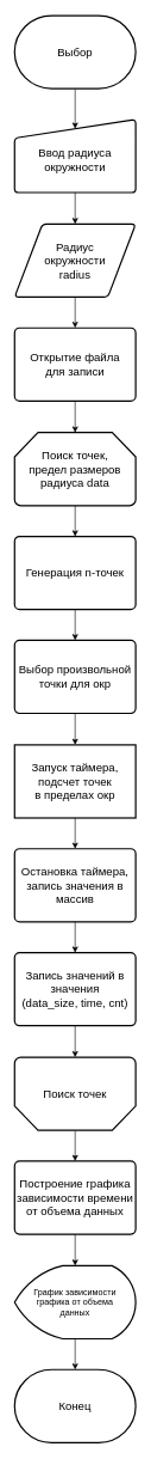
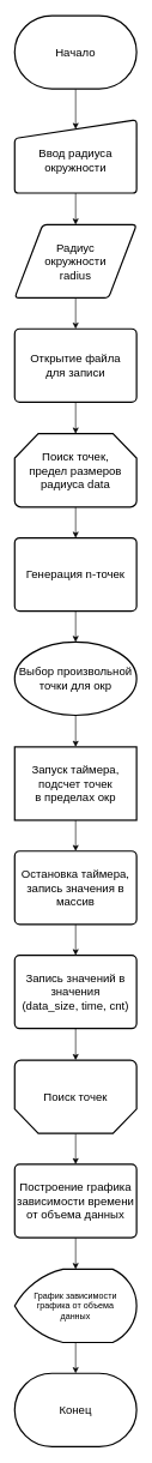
  <mxCell id="0" />
  <mxCell id="1" parent="0" />
  <mxCell id="2" value="" style="edgeStyle=none;html=1;fontSize=12;entryX=0.5;entryY=0.127;entryDx=0;entryDy=0;entryPerimeter=0;" edge="1" parent="1" source="3" target="5"><mxGeometry relative="1" as="geometry" /></mxCell>
- <mxCell id="3" value="Выбор" style="strokeWidth=2;html=1;shape=mxgraph.flowchart.terminator;whiteSpace=wrap;fontSize=16;" vertex="1" parent="1"><mxGeometry x="20" width="170" height="102" as="geometry" y="20" /></mxCell>
+ <mxCell id="3" value="Начало" style="strokeWidth=2;html=1;shape=mxgraph.flowchart.terminator;whiteSpace=wrap;fontSize=16;" vertex="1" parent="1"><mxGeometry x="20" width="170" height="102" as="geometry" y="20" /></mxCell>
  <mxCell id="4" value="" style="edgeStyle=none;html=1;fontSize=12;" edge="1" parent="1" source="5" target="7"><mxGeometry relative="1" as="geometry" /></mxCell>
  <mxCell id="5" value="Ввод радиуса окружности" style="html=1;strokeWidth=2;shape=manualInput;whiteSpace=wrap;rounded=1;size=26;arcSize=11;fontSize=16;spacing=0;spacingTop=10;" vertex="1" parent="1"><mxGeometry x="20" y="165" width="170" height="102" as="geometry" /></mxCell>
  <mxCell id="6" value="" style="edgeStyle=none;html=1;fontSize=12;" edge="1" parent="1" source="7" target="9"><mxGeometry relative="1" as="geometry" /></mxCell>
  <mxCell id="7" value="Радиус&lt;br&gt;окружности&lt;br&gt;radius" style="shape=parallelogram;html=1;strokeWidth=2;perimeter=parallelogramPerimeter;whiteSpace=wrap;rounded=1;arcSize=12;size=0.23;fontSize=16;" vertex="1" parent="1"><mxGeometry x="20" y="311" width="170" height="102" as="geometry" /></mxCell>
  <mxCell id="8" value="" style="edgeStyle=none;html=1;fontSize=12;" edge="1" parent="1" source="9" target="11"><mxGeometry relative="1" as="geometry" /></mxCell>
  <mxCell id="9" value="Открытие файла&lt;br&gt;для записи" style="rounded=1;whiteSpace=wrap;html=1;absoluteArcSize=1;arcSize=14;strokeWidth=2;fontSize=16;" vertex="1" parent="1"><mxGeometry x="20" y="456" width="170" height="102" as="geometry" /></mxCell>
  <mxCell id="10" value="" style="edgeStyle=none;html=1;fontSize=12;" edge="1" parent="1" source="11" target="13"><mxGeometry relative="1" as="geometry" /></mxCell>
  <mxCell id="11" value="Поиск точек,&lt;br&gt;предел размеров&lt;br&gt;радиуса data" style="strokeWidth=2;html=1;shape=mxgraph.flowchart.loop_limit;whiteSpace=wrap;fontSize=16;" vertex="1" parent="1"><mxGeometry x="20" y="602" width="170" height="102" as="geometry" /></mxCell>
  <mxCell id="12" value="" style="edgeStyle=none;html=1;fontSize=12;" edge="1" parent="1" source="13" target="15"><mxGeometry relative="1" as="geometry" /></mxCell>
  <mxCell id="13" value="Генерация n-точек" style="rounded=1;whiteSpace=wrap;html=1;absoluteArcSize=1;arcSize=14;strokeWidth=2;fontSize=16;" vertex="1" parent="1"><mxGeometry x="20" y="747" width="170" height="102" as="geometry" /></mxCell>
  <mxCell id="14" value="" style="edgeStyle=none;html=1;fontSize=12;" edge="1" parent="1" source="15" target="17"><mxGeometry relative="1" as="geometry" /></mxCell>
- <mxCell id="15" value="Выбор произвольной&lt;br&gt;точки для окр" style="rounded=1;whiteSpace=wrap;html=1;absoluteArcSize=1;arcSize=14;strokeWidth=2;fontSize=16;" vertex="1" parent="1"><mxGeometry x="20" y="892" width="170" height="102" as="geometry" /></mxCell>
+ <mxCell id="15" value="Выбор произвольной&lt;br&gt;точки для окр" style="ellipse;whiteSpace=wrap;html=1;absoluteArcSize=1;arcSize=14;strokeWidth=2;fontSize=16;" vertex="1" parent="1"><mxGeometry x="20" y="892" width="170" height="102" as="geometry" /></mxCell>
  <mxCell id="16" value="" style="edgeStyle=none;html=1;fontSize=12;" edge="1" parent="1" source="17" target="19"><mxGeometry relative="1" as="geometry" /></mxCell>
  <mxCell id="17" value="Запуск таймера,&lt;br&gt;подсчет точек&lt;br&gt;в пределах окр" style="whiteSpace=wrap;html=1;absoluteArcSize=1;arcSize=14;strokeWidth=2;fontSize=16;rounded=0;" vertex="1" parent="1"><mxGeometry x="20" y="1038" width="170" height="102" as="geometry" /></mxCell>
  <mxCell id="18" value="" style="edgeStyle=none;html=1;fontSize=12;" edge="1" parent="1" source="19" target="21"><mxGeometry relative="1" as="geometry" /></mxCell>
  <mxCell id="19" value="Остановка таймера,&lt;br&gt;запись значения в&lt;br&gt;массив" style="rounded=1;whiteSpace=wrap;html=1;absoluteArcSize=1;arcSize=14;strokeWidth=2;fontSize=16;" vertex="1" parent="1"><mxGeometry x="20" y="1183" width="170" height="102" as="geometry" /></mxCell>
  <mxCell id="20" value="" style="edgeStyle=none;html=1;fontSize=12;" edge="1" parent="1" source="21" target="23"><mxGeometry relative="1" as="geometry" /></mxCell>
  <mxCell id="21" value="Запись значений в значения&lt;br&gt;(data_size, time, cnt)" style="rounded=1;whiteSpace=wrap;html=1;absoluteArcSize=1;arcSize=14;strokeWidth=2;fontSize=16;" vertex="1" parent="1"><mxGeometry x="20" y="1328" width="170" height="102" as="geometry" /></mxCell>
  <mxCell id="22" value="" style="edgeStyle=none;html=1;fontSize=12;" edge="1" parent="1" source="23" target="27"><mxGeometry relative="1" as="geometry" /></mxCell>
  <mxCell id="23" value="Поиск точек" style="strokeWidth=2;html=1;shape=mxgraph.flowchart.loop_limit;whiteSpace=wrap;fontSize=16;direction=west;" vertex="1" parent="1"><mxGeometry x="20" y="1474" width="170" height="102" as="geometry" /></mxCell>
  <mxCell id="24" value="" style="edgeStyle=none;html=1;fontSize=12;" edge="1" parent="1" source="25" target="28"><mxGeometry relative="1" as="geometry" /></mxCell>
  <mxCell id="25" value="График зависимости&lt;br style=&quot;font-size: 12px;&quot;&gt;графика от объема&lt;br style=&quot;font-size: 12px;&quot;&gt;данных" style="strokeWidth=2;html=1;shape=mxgraph.flowchart.display;whiteSpace=wrap;fontSize=12;" vertex="1" parent="1"><mxGeometry x="20" y="1765" width="170" height="102" as="geometry" /></mxCell>
  <mxCell id="26" value="" style="edgeStyle=none;html=1;fontSize=12;" edge="1" parent="1" source="27" target="25"><mxGeometry relative="1" as="geometry" /></mxCell>
  <mxCell id="27" value="Построение графика зависимости времени от объема данных" style="rounded=1;whiteSpace=wrap;html=1;absoluteArcSize=1;arcSize=14;strokeWidth=2;fontSize=16;" vertex="1" parent="1"><mxGeometry x="20" y="1619" width="170" height="102" as="geometry" /></mxCell>
  <mxCell id="28" value="Конец" style="strokeWidth=2;html=1;shape=mxgraph.flowchart.terminator;whiteSpace=wrap;fontSize=16;" vertex="1" parent="1"><mxGeometry x="20" y="1910" width="170" height="102" as="geometry" /></mxCell>
